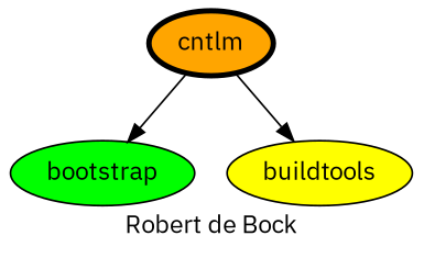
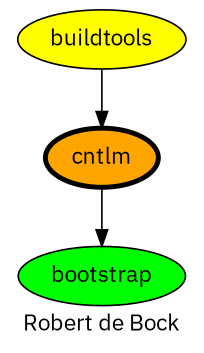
  digraph {
    fontname="IBM Plex Sans"
    label="Robert de Bock"
    node [fontname="IBM Plex Sans" style=filled]
    edge [fontname="IBM Plex Sans"]
    bootstrap [fillcolor=green]
    buildtools [fillcolor=yellow]
    cntlm [fillcolor=orange penwidth=3]
    cntlm -> bootstrap
-   cntlm -> buildtools
+   buildtools -> cntlm
  }
